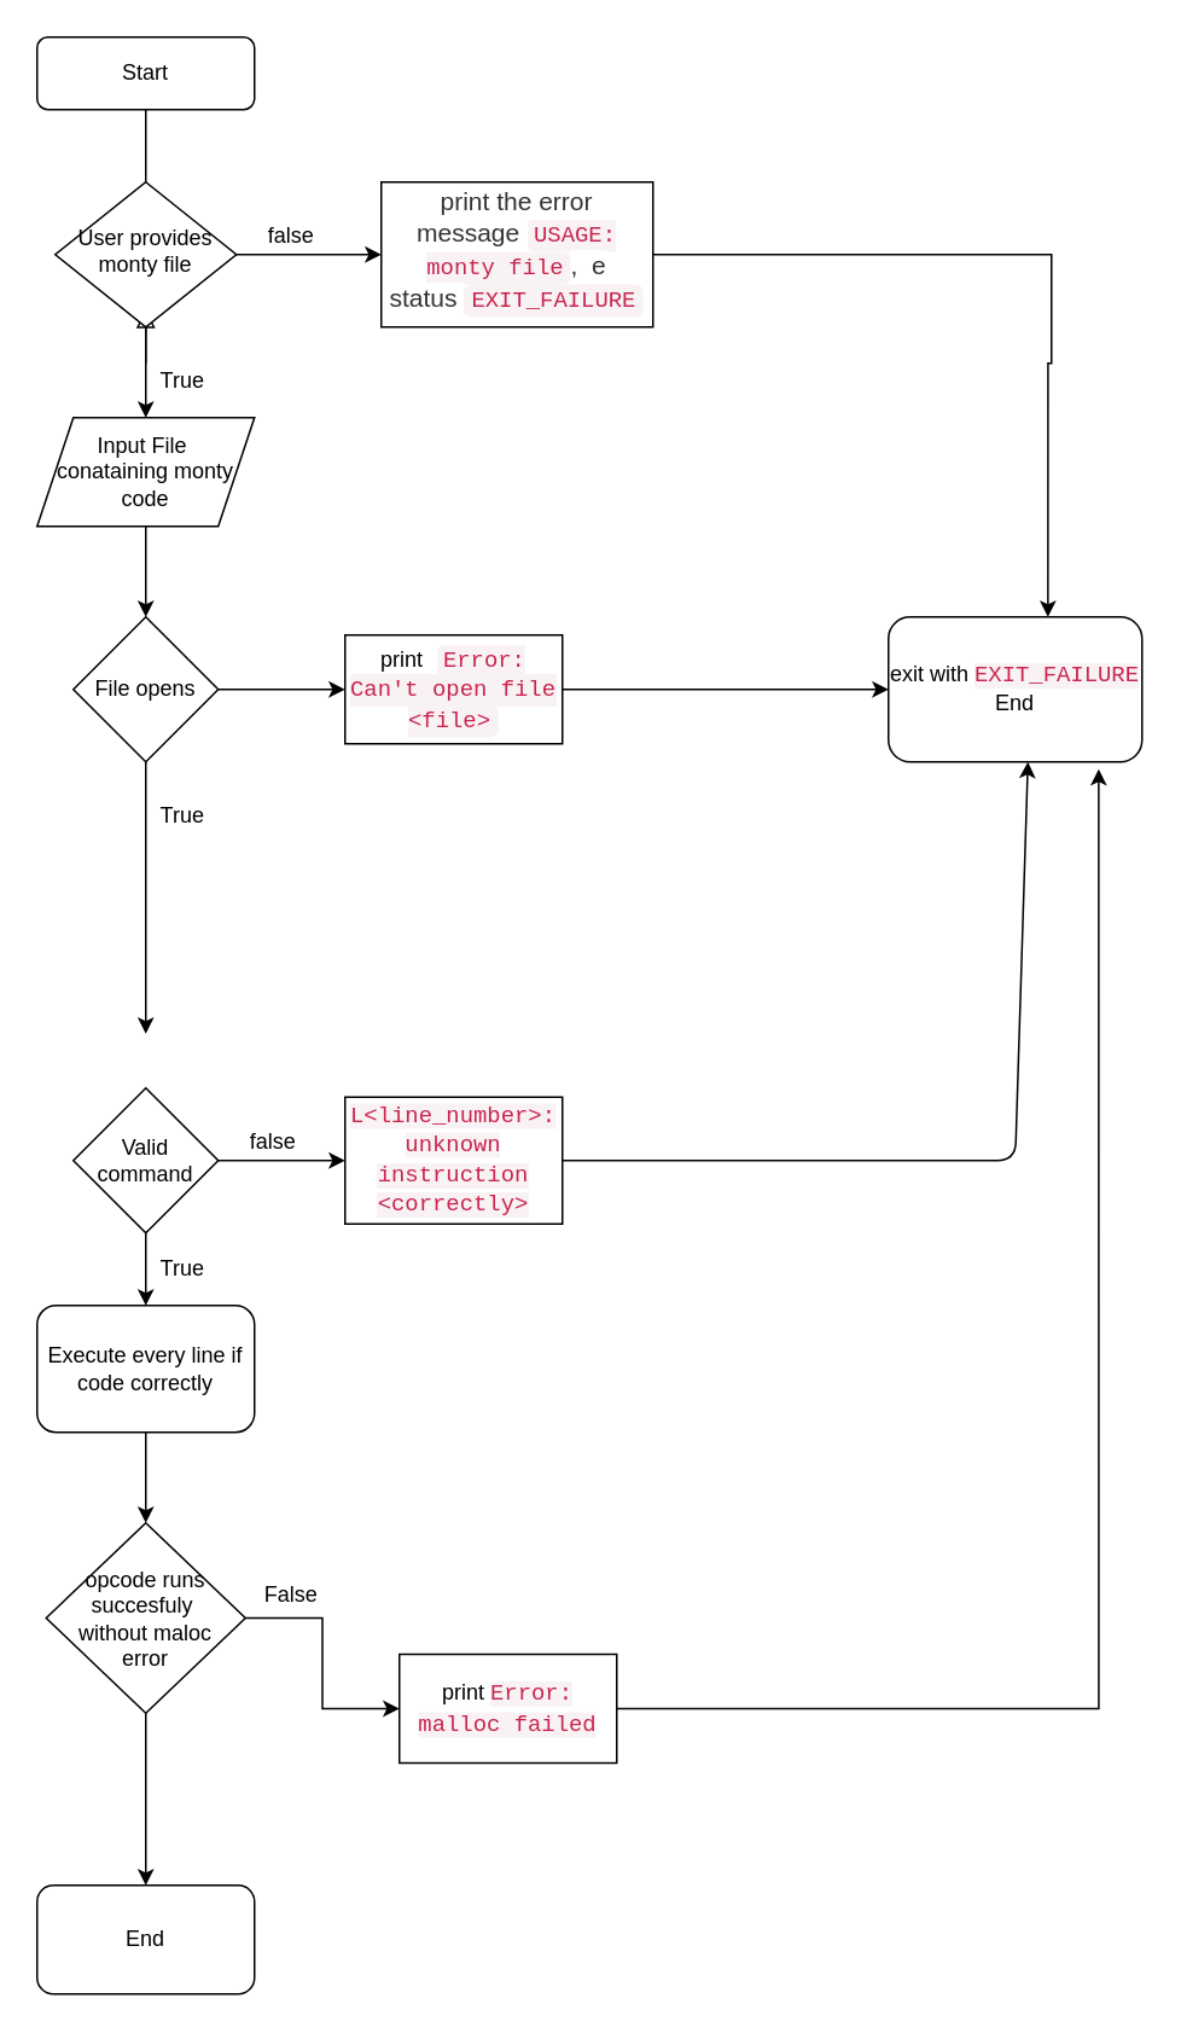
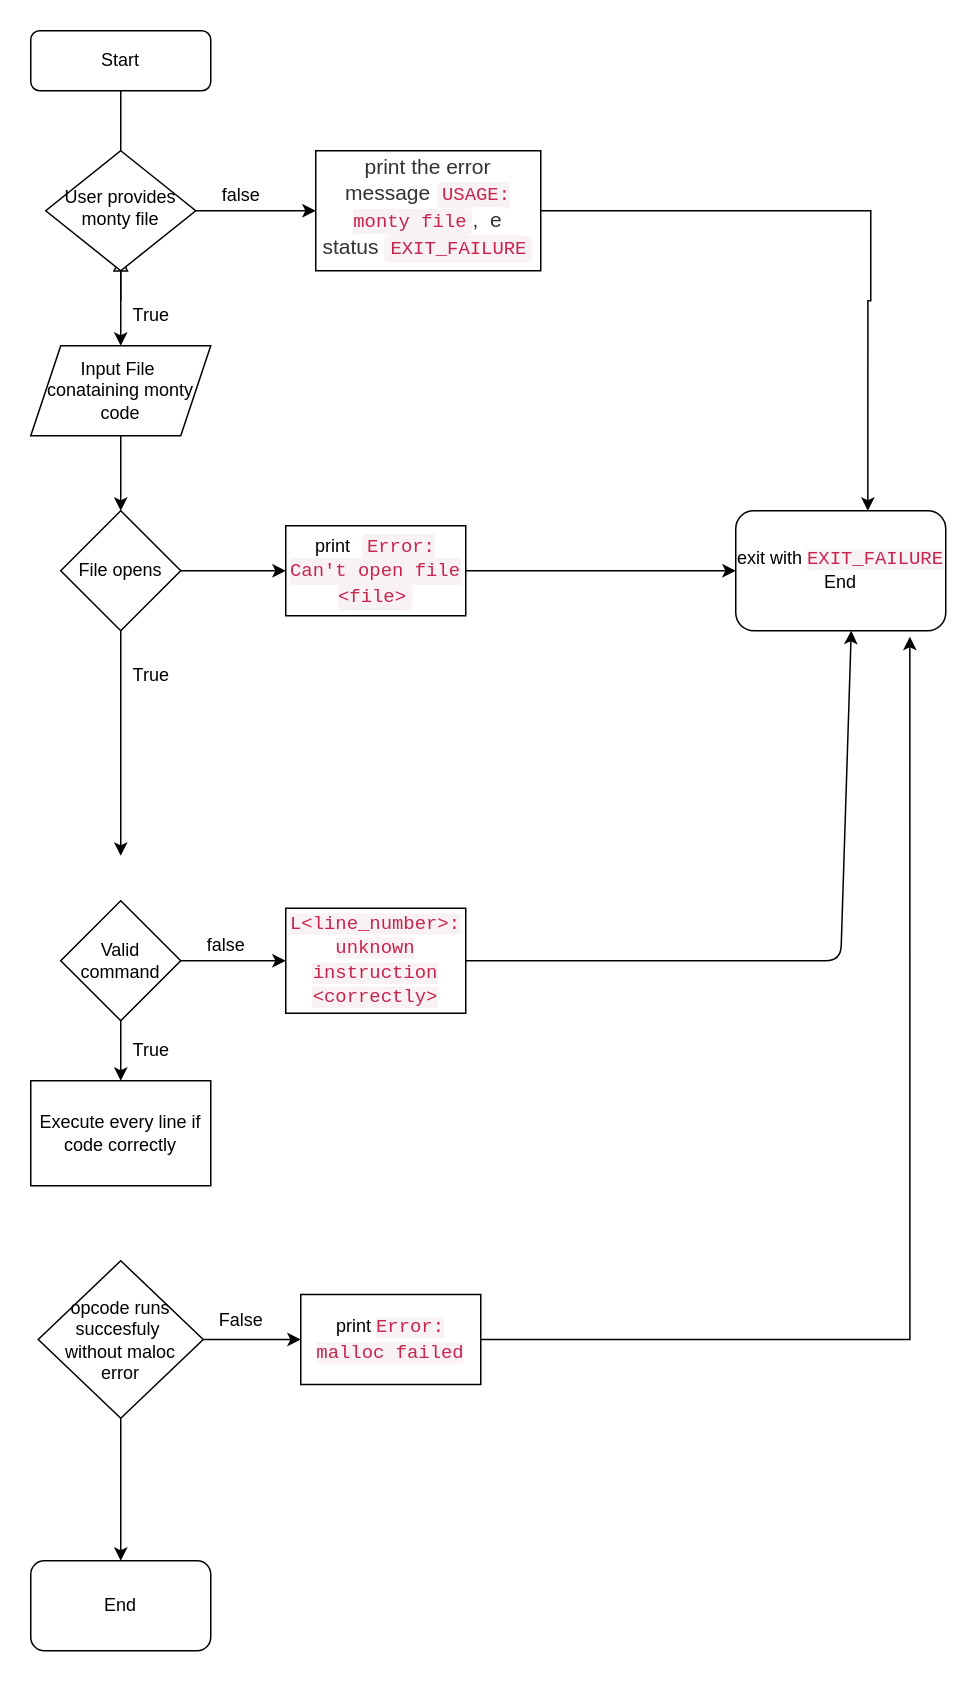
  <mxCell id="0" />
  <mxCell id="1" parent="0" />
  <mxCell id="2" value="" style="rounded=0;html=1;jettySize=auto;orthogonalLoop=1;fontSize=11;endArrow=block;endFill=0;endSize=8;strokeWidth=1;shadow=0;labelBackgroundColor=none;edgeStyle=orthogonalEdgeStyle;startArrow=none;" parent="1" source="34" edge="1"><mxGeometry relative="1" as="geometry"><mxPoint x="80" y="170" as="targetPoint" /></mxGeometry></mxCell>
  <mxCell id="3" value="Start" style="rounded=1;whiteSpace=wrap;html=1;fontSize=12;glass=0;strokeWidth=1;shadow=0;" parent="1" vertex="1"><mxGeometry x="20" y="20" width="120" height="40" as="geometry" /></mxCell>
  <mxCell id="4" value="" style="edgeStyle=orthogonalEdgeStyle;rounded=0;orthogonalLoop=1;jettySize=auto;html=1;" edge="1" parent="1" source="34" target="9"><mxGeometry relative="1" as="geometry" /></mxCell>
  <mxCell id="5" value="" style="edgeStyle=orthogonalEdgeStyle;rounded=0;orthogonalLoop=1;jettySize=auto;html=1;" edge="1" parent="1" source="34" target="7"><mxGeometry relative="1" as="geometry" /></mxCell>
  <mxCell id="6" value="" style="edgeStyle=orthogonalEdgeStyle;rounded=0;orthogonalLoop=1;jettySize=auto;html=1;" edge="1" parent="1" source="7" target="14"><mxGeometry relative="1" as="geometry" /></mxCell>
  <mxCell id="7" value="Input File&amp;nbsp;&lt;br&gt;conataining monty&lt;br&gt;code" style="shape=parallelogram;perimeter=parallelogramPerimeter;whiteSpace=wrap;html=1;fixedSize=1;" vertex="1" parent="1"><mxGeometry x="20" y="230" width="120" height="60" as="geometry" /></mxCell>
  <mxCell id="8" value="" style="edgeStyle=orthogonalEdgeStyle;rounded=0;orthogonalLoop=1;jettySize=auto;html=1;entryX=0.629;entryY=0;entryDx=0;entryDy=0;entryPerimeter=0;" edge="1" parent="1" source="9" target="11"><mxGeometry relative="1" as="geometry"><mxPoint x="445" y="200" as="targetPoint" /><Array as="points"><mxPoint x="580" y="140" /><mxPoint x="580" y="200" /><mxPoint x="578" y="200" /></Array></mxGeometry></mxCell>
  <mxCell id="9" value="&lt;span style=&quot;color: rgb(51 , 51 , 51) ; font-family: , sans-serif ; font-size: 14px ; text-align: left ; background-color: rgb(255 , 255 , 255)&quot;&gt;print the error message&amp;nbsp;&lt;/span&gt;&lt;code style=&quot;box-sizing: border-box ; font-family: &amp;#34;menlo&amp;#34; , &amp;#34;monaco&amp;#34; , &amp;#34;consolas&amp;#34; , &amp;#34;courier new&amp;#34; , monospace ; font-size: 12.6px ; padding: 2px 4px ; color: rgb(199 , 37 , 78) ; background-color: rgb(249 , 242 , 244) ; border-radius: 4px ; text-align: left&quot;&gt;USAGE: monty file&lt;/code&gt;&lt;span style=&quot;color: rgb(51 , 51 , 51) ; font-family: , sans-serif ; font-size: 14px ; text-align: left ; background-color: rgb(255 , 255 , 255)&quot;&gt;,&amp;nbsp; e status&amp;nbsp;&lt;/span&gt;&lt;code style=&quot;box-sizing: border-box ; font-family: &amp;#34;menlo&amp;#34; , &amp;#34;monaco&amp;#34; , &amp;#34;consolas&amp;#34; , &amp;#34;courier new&amp;#34; , monospace ; font-size: 12.6px ; padding: 2px 4px ; color: rgb(199 , 37 , 78) ; background-color: rgb(249 , 242 , 244) ; border-radius: 4px ; text-align: left&quot;&gt;EXIT_FAILURE&lt;/code&gt;" style="whiteSpace=wrap;html=1;shadow=0;strokeWidth=1;spacing=6;spacingTop=-4;" vertex="1" parent="1"><mxGeometry x="210" y="100" width="150" height="80" as="geometry" /></mxCell>
  <mxCell id="10" value="false" style="text;html=1;align=center;verticalAlign=middle;resizable=0;points=[];autosize=1;strokeColor=none;" vertex="1" parent="1"><mxGeometry x="140" y="120" width="40" height="20" as="geometry" /></mxCell>
  <mxCell id="11" value="exit with&amp;nbsp;&lt;span style=&quot;color: rgb(199 , 37 , 78) ; font-family: &amp;#34;menlo&amp;#34; , &amp;#34;monaco&amp;#34; , &amp;#34;consolas&amp;#34; , &amp;#34;courier new&amp;#34; , monospace ; font-size: 12.6px ; text-align: left ; background-color: rgb(249 , 242 , 244)&quot;&gt;EXIT_FAILURE&lt;/span&gt;&lt;br&gt;End" style="rounded=1;whiteSpace=wrap;html=1;" vertex="1" parent="1"><mxGeometry x="490" y="340" width="140" height="80" as="geometry" /></mxCell>
  <mxCell id="12" value="True" style="text;html=1;align=center;verticalAlign=middle;resizable=0;points=[];autosize=1;strokeColor=none;" vertex="1" parent="1"><mxGeometry x="80" y="200" width="40" height="20" as="geometry" /></mxCell>
  <mxCell id="13" value="" style="edgeStyle=orthogonalEdgeStyle;rounded=0;orthogonalLoop=1;jettySize=auto;html=1;" edge="1" parent="1" source="14" target="16"><mxGeometry relative="1" as="geometry" /></mxCell>
  <mxCell id="14" value="File opens" style="rhombus;whiteSpace=wrap;html=1;" vertex="1" parent="1"><mxGeometry x="40" y="340" width="80" height="80" as="geometry" /></mxCell>
  <mxCell id="15" style="edgeStyle=orthogonalEdgeStyle;rounded=0;orthogonalLoop=1;jettySize=auto;html=1;" edge="1" parent="1" source="16"><mxGeometry relative="1" as="geometry"><mxPoint x="490" y="380" as="targetPoint" /></mxGeometry></mxCell>
  <mxCell id="16" value="print&amp;nbsp;&lt;span style=&quot;color: rgb(51 , 51 , 51) ; font-family: , sans-serif ; font-size: 14px ; text-align: left ; background-color: rgb(255 , 255 , 255)&quot;&gt;&amp;nbsp;&lt;/span&gt;&lt;code style=&quot;box-sizing: border-box ; font-family: &amp;#34;menlo&amp;#34; , &amp;#34;monaco&amp;#34; , &amp;#34;consolas&amp;#34; , &amp;#34;courier new&amp;#34; , monospace ; font-size: 12.6px ; padding: 2px 4px ; color: rgb(199 , 37 , 78) ; background-color: rgb(249 , 242 , 244) ; border-radius: 4px ; text-align: left&quot;&gt;Error: Can't open file &amp;lt;file&amp;gt;&lt;/code&gt;" style="whiteSpace=wrap;html=1;" vertex="1" parent="1"><mxGeometry x="190" y="350" width="120" height="60" as="geometry" /></mxCell>
  <mxCell id="17" value="" style="edgeStyle=orthogonalEdgeStyle;rounded=0;orthogonalLoop=1;jettySize=auto;html=1;exitX=0.5;exitY=1;exitDx=0;exitDy=0;" edge="1" parent="1" source="14"><mxGeometry relative="1" as="geometry"><mxPoint x="90" y="380" as="sourcePoint" /><mxPoint x="80" y="570" as="targetPoint" /></mxGeometry></mxCell>
  <mxCell id="18" value="True" style="text;html=1;align=center;verticalAlign=middle;resizable=0;points=[];autosize=1;strokeColor=none;" vertex="1" parent="1"><mxGeometry x="80" y="440" width="40" height="20" as="geometry" /></mxCell>
  <mxCell id="19" value="" style="edgeStyle=orthogonalEdgeStyle;rounded=0;orthogonalLoop=1;jettySize=auto;html=1;" edge="1" parent="1" source="21" target="22"><mxGeometry relative="1" as="geometry" /></mxCell>
  <mxCell id="20" value="" style="edgeStyle=orthogonalEdgeStyle;rounded=0;orthogonalLoop=1;jettySize=auto;html=1;" edge="1" parent="1" source="21" target="26"><mxGeometry relative="1" as="geometry" /></mxCell>
  <mxCell id="21" value="Valid command" style="rhombus;whiteSpace=wrap;html=1;" vertex="1" parent="1"><mxGeometry x="40" y="600" width="80" height="80" as="geometry" /></mxCell>
  <mxCell id="22" value="&lt;span style=&quot;color: rgb(199 , 37 , 78) ; font-family: &amp;#34;menlo&amp;#34; , &amp;#34;monaco&amp;#34; , &amp;#34;consolas&amp;#34; , &amp;#34;courier new&amp;#34; , monospace ; font-size: 12.6px ; text-align: left ; background-color: rgb(249 , 242 , 244)&quot;&gt;L&amp;lt;line_number&amp;gt;: unknown instruction &amp;lt;correctly&amp;gt;&lt;/span&gt;" style="whiteSpace=wrap;html=1;" vertex="1" parent="1"><mxGeometry x="190" y="605" width="120" height="70" as="geometry" /></mxCell>
  <mxCell id="23" value="" style="endArrow=classic;html=1;exitX=1;exitY=0.5;exitDx=0;exitDy=0;entryX=0.55;entryY=1;entryDx=0;entryDy=0;entryPerimeter=0;" edge="1" parent="1" source="22" target="11"><mxGeometry width="50" height="50" relative="1" as="geometry"><mxPoint x="250" y="640" as="sourcePoint" /><mxPoint x="300" y="590" as="targetPoint" /><Array as="points"><mxPoint x="560" y="640" /></Array></mxGeometry></mxCell>
  <mxCell id="24" value="false" style="text;html=1;align=center;verticalAlign=middle;resizable=0;points=[];autosize=1;strokeColor=none;" vertex="1" parent="1"><mxGeometry x="130" y="620" width="40" height="20" as="geometry" /></mxCell>
- <mxCell id="25" value="" style="edgeStyle=orthogonalEdgeStyle;rounded=0;orthogonalLoop=1;jettySize=auto;html=1;" edge="1" parent="1" source="26" target="30"><mxGeometry relative="1" as="geometry" /></mxCell>
- <mxCell id="26" value="Execute every line if code correctly" style="whiteSpace=wrap;html=1;rounded=1;" vertex="1" parent="1"><mxGeometry x="20" y="720" width="120" height="70" as="geometry" /></mxCell>
+ <mxCell id="26" value="Execute every line if code correctly" style="whiteSpace=wrap;html=1;" vertex="1" parent="1"><mxGeometry x="20" y="720" width="120" height="70" as="geometry" /></mxCell>
  <mxCell id="27" value="True" style="text;html=1;align=center;verticalAlign=middle;resizable=0;points=[];autosize=1;strokeColor=none;" vertex="1" parent="1"><mxGeometry x="80" y="690" width="40" height="20" as="geometry" /></mxCell>
  <mxCell id="28" value="" style="edgeStyle=orthogonalEdgeStyle;rounded=0;orthogonalLoop=1;jettySize=auto;html=1;" edge="1" parent="1" source="30" target="32"><mxGeometry relative="1" as="geometry" /></mxCell>
  <mxCell id="29" style="edgeStyle=orthogonalEdgeStyle;rounded=0;orthogonalLoop=1;jettySize=auto;html=1;exitX=0.5;exitY=1;exitDx=0;exitDy=0;" edge="1" parent="1" source="30" target="36"><mxGeometry relative="1" as="geometry" /></mxCell>
  <mxCell id="30" value="opcode runs succesfuly&amp;nbsp;&lt;br&gt;without maloc &lt;br&gt;error" style="rhombus;whiteSpace=wrap;html=1;" vertex="1" parent="1"><mxGeometry x="25" y="840" width="110" height="105" as="geometry" /></mxCell>
  <mxCell id="31" style="edgeStyle=orthogonalEdgeStyle;rounded=0;orthogonalLoop=1;jettySize=auto;html=1;entryX=0.829;entryY=1.05;entryDx=0;entryDy=0;entryPerimeter=0;" edge="1" parent="1" source="32" target="11"><mxGeometry relative="1" as="geometry" /></mxCell>
- <mxCell id="32" value="print&amp;nbsp;&lt;span style=&quot;color: rgb(199 , 37 , 78) ; font-family: &amp;#34;menlo&amp;#34; , &amp;#34;monaco&amp;#34; , &amp;#34;consolas&amp;#34; , &amp;#34;courier new&amp;#34; , monospace ; font-size: 12.6px ; text-align: left ; background-color: rgb(249 , 242 , 244)&quot;&gt;Error: malloc failed&lt;/span&gt;" style="whiteSpace=wrap;html=1;" vertex="1" parent="1"><mxGeometry x="220" y="912.5" width="120" height="60" as="geometry" /></mxCell>
+ <mxCell id="32" value="print&amp;nbsp;&lt;span style=&quot;color: rgb(199 , 37 , 78) ; font-family: &amp;#34;menlo&amp;#34; , &amp;#34;monaco&amp;#34; , &amp;#34;consolas&amp;#34; , &amp;#34;courier new&amp;#34; , monospace ; font-size: 12.6px ; text-align: left ; background-color: rgb(249 , 242 , 244)&quot;&gt;Error: malloc failed&lt;/span&gt;" style="whiteSpace=wrap;html=1;" vertex="1" parent="1"><mxGeometry x="200" y="862.5" width="120" height="60" as="geometry" /></mxCell>
  <mxCell id="33" value="False" style="text;html=1;align=center;verticalAlign=middle;resizable=0;points=[];autosize=1;strokeColor=none;" vertex="1" parent="1"><mxGeometry x="140" y="870" width="40" height="20" as="geometry" /></mxCell>
  <mxCell id="34" value="User provides monty file" style="rhombus;whiteSpace=wrap;html=1;shadow=0;fontFamily=Helvetica;fontSize=12;align=center;strokeWidth=1;spacing=6;spacingTop=-4;" parent="1" vertex="1"><mxGeometry x="30" y="100" width="100" height="80" as="geometry" /></mxCell>
  <mxCell id="35" value="" style="rounded=0;html=1;jettySize=auto;orthogonalLoop=1;fontSize=11;endArrow=none;endFill=0;endSize=8;strokeWidth=1;shadow=0;labelBackgroundColor=none;edgeStyle=orthogonalEdgeStyle;" edge="1" parent="1" source="3" target="34"><mxGeometry relative="1" as="geometry"><mxPoint x="80" y="60" as="sourcePoint" /><mxPoint x="80" y="170" as="targetPoint" /></mxGeometry></mxCell>
  <mxCell id="36" value="End" style="rounded=1;whiteSpace=wrap;html=1;" vertex="1" parent="1"><mxGeometry x="20" y="1040" width="120" height="60" as="geometry" /></mxCell>
